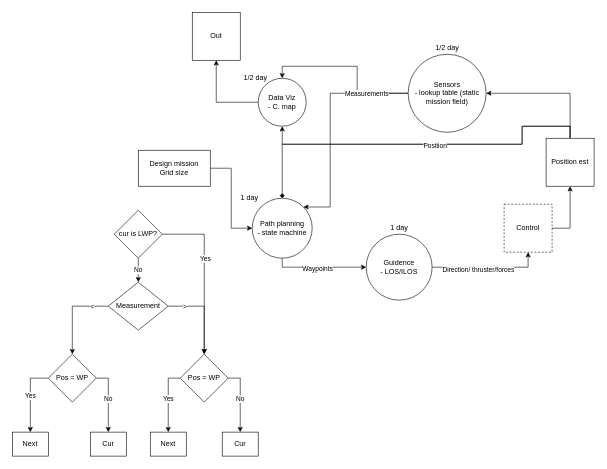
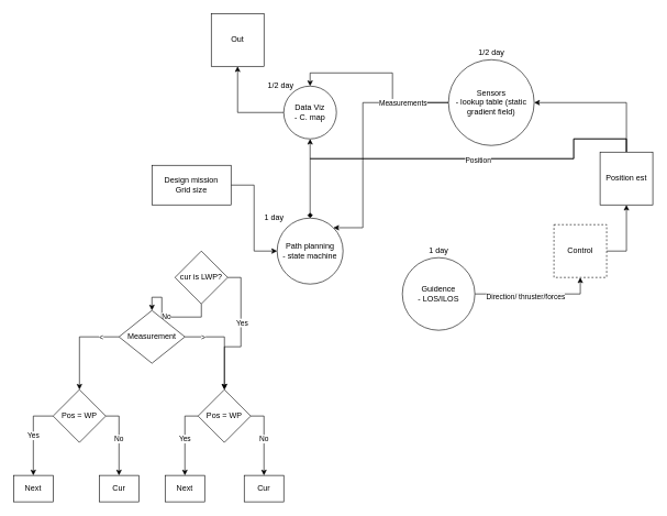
  <mxCell id="0" />
  <mxCell id="1" parent="0" />
  <mxCell id="2" style="edgeStyle=orthogonalEdgeStyle;rounded=0;orthogonalLoop=1;jettySize=auto;html=1;exitX=0;exitY=0.5;exitDx=0;exitDy=0;entryX=0.5;entryY=1;entryDx=0;entryDy=0;" edge="1" parent="1" source="3" target="21"><mxGeometry relative="1" as="geometry" /></mxCell>
  <mxCell id="3" value="Data Viz&lt;br&gt;- C. map" style="ellipse;whiteSpace=wrap;html=1;aspect=fixed;" vertex="1" parent="1"><mxGeometry x="430" y="130" width="80" height="80" as="geometry" /></mxCell>
  <mxCell id="4" style="edgeStyle=orthogonalEdgeStyle;rounded=0;orthogonalLoop=1;jettySize=auto;html=1;exitX=0;exitY=0.5;exitDx=0;exitDy=0;entryX=0.5;entryY=0;entryDx=0;entryDy=0;" edge="1" parent="1" source="7" target="3"><mxGeometry relative="1" as="geometry" /></mxCell>
  <mxCell id="5" style="edgeStyle=orthogonalEdgeStyle;rounded=0;orthogonalLoop=1;jettySize=auto;html=1;exitX=0;exitY=0.5;exitDx=0;exitDy=0;entryX=1;entryY=0;entryDx=0;entryDy=0;" edge="1" parent="1" source="7" target="10"><mxGeometry relative="1" as="geometry"><Array as="points"><mxPoint x="550" y="155" /><mxPoint x="550" y="345" /></Array></mxGeometry></mxCell>
  <mxCell id="6" value="Measurements" style="edgeLabel;html=1;align=center;verticalAlign=middle;resizable=0;points=[];" vertex="1" connectable="0" parent="5"><mxGeometry x="-0.715" relative="1" as="geometry"><mxPoint x="-18" as="offset" /></mxGeometry></mxCell>
- <mxCell id="7" value="Sensors&lt;br&gt;- lookup table (static mission field)" style="ellipse;whiteSpace=wrap;html=1;aspect=fixed;" vertex="1" parent="1"><mxGeometry x="680" y="90" width="130" height="130" as="geometry" /></mxCell>
- <mxCell id="8" style="edgeStyle=orthogonalEdgeStyle;rounded=0;orthogonalLoop=1;jettySize=auto;html=1;exitX=0.5;exitY=1;exitDx=0;exitDy=0;entryX=0;entryY=0.5;entryDx=0;entryDy=0;" edge="1" parent="1" source="10" target="13"><mxGeometry relative="1" as="geometry"><Array as="points"><mxPoint x="470" y="445" /></Array></mxGeometry></mxCell>
- <mxCell id="9" value="Waypoints" style="edgeLabel;html=1;align=center;verticalAlign=middle;resizable=0;points=[];" vertex="1" connectable="0" parent="8"><mxGeometry x="-0.056" y="-2" relative="1" as="geometry"><mxPoint as="offset" /></mxGeometry></mxCell>
+ <mxCell id="7" value="Sensors&lt;br&gt;- lookup table (static gradient field)" style="ellipse;whiteSpace=wrap;html=1;aspect=fixed;" vertex="1" parent="1"><mxGeometry x="680" y="90" width="130" height="130" as="geometry" /></mxCell>
  <mxCell id="10" value="Path planning&lt;br&gt;- state machine" style="ellipse;whiteSpace=wrap;html=1;aspect=fixed;" vertex="1" parent="1"><mxGeometry x="420" y="330" width="100" height="100" as="geometry" /></mxCell>
  <mxCell id="11" style="edgeStyle=orthogonalEdgeStyle;rounded=0;orthogonalLoop=1;jettySize=auto;html=1;exitX=1;exitY=0.5;exitDx=0;exitDy=0;entryX=0.5;entryY=1;entryDx=0;entryDy=0;" edge="1" parent="1" source="13" target="15"><mxGeometry relative="1" as="geometry" /></mxCell>
  <mxCell id="12" value="Direction/ thruster/forces" style="edgeLabel;html=1;align=center;verticalAlign=middle;resizable=0;points=[];" vertex="1" connectable="0" parent="11"><mxGeometry x="-0.176" y="-4" relative="1" as="geometry"><mxPoint as="offset" /></mxGeometry></mxCell>
  <mxCell id="13" value="Guidence&lt;br&gt;- LOS/ILOS" style="ellipse;whiteSpace=wrap;html=1;aspect=fixed;" vertex="1" parent="1"><mxGeometry x="610" y="390" width="110" height="110" as="geometry" /></mxCell>
  <mxCell id="14" style="edgeStyle=orthogonalEdgeStyle;rounded=0;orthogonalLoop=1;jettySize=auto;html=1;exitX=1;exitY=0.5;exitDx=0;exitDy=0;entryX=0.5;entryY=1;entryDx=0;entryDy=0;" edge="1" parent="1" source="15" target="20"><mxGeometry relative="1" as="geometry" /></mxCell>
  <mxCell id="15" value="Control" style="whiteSpace=wrap;html=1;aspect=fixed;dashed=1;" vertex="1" parent="1"><mxGeometry x="840" y="340" width="80" height="80" as="geometry" /></mxCell>
  <mxCell id="16" style="edgeStyle=orthogonalEdgeStyle;rounded=0;orthogonalLoop=1;jettySize=auto;html=1;exitX=0.5;exitY=0;exitDx=0;exitDy=0;entryX=1;entryY=0.5;entryDx=0;entryDy=0;" edge="1" parent="1" source="20" target="7"><mxGeometry relative="1" as="geometry" /></mxCell>
  <mxCell id="17" style="edgeStyle=orthogonalEdgeStyle;rounded=0;orthogonalLoop=1;jettySize=auto;html=1;exitX=0.5;exitY=0;exitDx=0;exitDy=0;entryX=0.5;entryY=1;entryDx=0;entryDy=0;" edge="1" parent="1" source="20" target="3"><mxGeometry relative="1" as="geometry"><Array as="points"><mxPoint x="950" y="210" /><mxPoint x="870" y="210" /><mxPoint x="870" y="240" /><mxPoint x="470" y="240" /></Array></mxGeometry></mxCell>
  <mxCell id="18" style="edgeStyle=orthogonalEdgeStyle;rounded=0;orthogonalLoop=1;jettySize=auto;html=1;exitX=0.5;exitY=0;exitDx=0;exitDy=0;entryX=0.5;entryY=0;entryDx=0;entryDy=0;endArrow=diamond;" edge="1" parent="1" source="20" target="10"><mxGeometry relative="1" as="geometry"><Array as="points"><mxPoint x="950" y="210" /><mxPoint x="870" y="210" /><mxPoint x="870" y="240" /><mxPoint x="470" y="240" /></Array></mxGeometry></mxCell>
  <mxCell id="19" value="Position" style="edgeLabel;html=1;align=center;verticalAlign=middle;resizable=0;points=[];" vertex="1" connectable="0" parent="18"><mxGeometry x="-0.11" y="2" relative="1" as="geometry"><mxPoint as="offset" /></mxGeometry></mxCell>
  <mxCell id="20" value="Position est" style="whiteSpace=wrap;html=1;aspect=fixed;" vertex="1" parent="1"><mxGeometry x="910" y="230" width="80" height="80" as="geometry" /></mxCell>
  <mxCell id="21" value="Out" style="whiteSpace=wrap;html=1;aspect=fixed;" vertex="1" parent="1"><mxGeometry x="320" y="20" width="80" height="80" as="geometry" /></mxCell>
  <mxCell id="22" value="1/2 day" style="text;html=1;align=center;verticalAlign=middle;resizable=0;points=[];autosize=1;strokeColor=none;" vertex="1" parent="1"><mxGeometry x="400" y="120" width="50" height="20" as="geometry" /></mxCell>
  <mxCell id="23" value="1 day" style="text;html=1;align=center;verticalAlign=middle;resizable=0;points=[];autosize=1;strokeColor=none;" vertex="1" parent="1"><mxGeometry x="390" y="320" width="50" height="20" as="geometry" /></mxCell>
  <mxCell id="24" value="1/2 day" style="text;html=1;align=center;verticalAlign=middle;resizable=0;points=[];autosize=1;strokeColor=none;" vertex="1" parent="1"><mxGeometry x="720" y="70" width="50" height="20" as="geometry" /></mxCell>
  <mxCell id="25" value="1 day" style="text;html=1;align=center;verticalAlign=middle;resizable=0;points=[];autosize=1;strokeColor=none;" vertex="1" parent="1"><mxGeometry x="640" y="370" width="50" height="20" as="geometry" /></mxCell>
  <mxCell id="26" value="No" style="edgeStyle=orthogonalEdgeStyle;rounded=0;orthogonalLoop=1;jettySize=auto;html=1;exitX=0.5;exitY=1;exitDx=0;exitDy=0;entryX=0.5;entryY=0;entryDx=0;entryDy=0;" edge="1" parent="1" source="29" target="34"><mxGeometry relative="1" as="geometry" /></mxCell>
  <mxCell id="27" style="edgeStyle=orthogonalEdgeStyle;rounded=0;orthogonalLoop=1;jettySize=auto;html=1;exitX=1;exitY=0.5;exitDx=0;exitDy=0;entryX=0.5;entryY=0;entryDx=0;entryDy=0;" edge="1" parent="1" source="29" target="40"><mxGeometry relative="1" as="geometry"><mxPoint x="340" y="510" as="targetPoint" /></mxGeometry></mxCell>
  <mxCell id="28" value="Yes" style="edgeLabel;html=1;align=center;verticalAlign=middle;resizable=0;points=[];" vertex="1" connectable="0" parent="27"><mxGeometry x="-0.184" y="1" relative="1" as="geometry"><mxPoint as="offset" /></mxGeometry></mxCell>
- <mxCell id="29" value="cur is LWP?" style="rhombus;whiteSpace=wrap;html=1;" vertex="1" parent="1"><mxGeometry x="190" y="350" width="80" height="80" as="geometry" /></mxCell>
+ <mxCell id="29" value="cur is LWP?" style="rhombus;whiteSpace=wrap;html=1;" vertex="1" parent="1"><mxGeometry x="265" y="380" width="80" height="80" as="geometry" /></mxCell>
  <mxCell id="30" style="edgeStyle=orthogonalEdgeStyle;rounded=0;orthogonalLoop=1;jettySize=auto;html=1;exitX=0;exitY=0.5;exitDx=0;exitDy=0;entryX=0.5;entryY=0;entryDx=0;entryDy=0;" edge="1" parent="1" source="34" target="37"><mxGeometry relative="1" as="geometry" /></mxCell>
  <mxCell id="31" value="&amp;lt;" style="edgeLabel;html=1;align=center;verticalAlign=middle;resizable=0;points=[];" vertex="1" connectable="0" parent="30"><mxGeometry x="-0.727" y="1" relative="1" as="geometry"><mxPoint x="-9" y="-1" as="offset" /></mxGeometry></mxCell>
  <mxCell id="32" style="edgeStyle=orthogonalEdgeStyle;rounded=0;orthogonalLoop=1;jettySize=auto;html=1;exitX=1;exitY=0.5;exitDx=0;exitDy=0;entryX=0.5;entryY=0;entryDx=0;entryDy=0;" edge="1" parent="1" source="34" target="40"><mxGeometry relative="1" as="geometry" /></mxCell>
  <mxCell id="33" value="&amp;gt;" style="edgeLabel;html=1;align=center;verticalAlign=middle;resizable=0;points=[];" vertex="1" connectable="0" parent="32"><mxGeometry x="-0.39" relative="1" as="geometry"><mxPoint x="-16" as="offset" /></mxGeometry></mxCell>
  <mxCell id="34" value="Measurement" style="rhombus;whiteSpace=wrap;html=1;" vertex="1" parent="1"><mxGeometry x="180" y="470" width="100" height="80" as="geometry" /></mxCell>
  <mxCell id="35" value="No" style="edgeStyle=orthogonalEdgeStyle;rounded=0;orthogonalLoop=1;jettySize=auto;html=1;exitX=1;exitY=0.5;exitDx=0;exitDy=0;entryX=0.5;entryY=0;entryDx=0;entryDy=0;" edge="1" parent="1" source="37" target="42"><mxGeometry relative="1" as="geometry"><mxPoint x="180" y="710" as="targetPoint" /></mxGeometry></mxCell>
  <mxCell id="36" value="Yes" style="edgeStyle=orthogonalEdgeStyle;rounded=0;orthogonalLoop=1;jettySize=auto;html=1;exitX=0;exitY=0.5;exitDx=0;exitDy=0;entryX=0.5;entryY=0;entryDx=0;entryDy=0;" edge="1" parent="1" source="37" target="41"><mxGeometry relative="1" as="geometry"><mxPoint x="60" y="710" as="targetPoint" /></mxGeometry></mxCell>
  <mxCell id="37" value="Pos = WP" style="rhombus;whiteSpace=wrap;html=1;" vertex="1" parent="1"><mxGeometry x="80" y="590" width="80" height="80" as="geometry" /></mxCell>
  <mxCell id="38" value="Yes" style="edgeStyle=orthogonalEdgeStyle;rounded=0;orthogonalLoop=1;jettySize=auto;html=1;exitX=0;exitY=0.5;exitDx=0;exitDy=0;entryX=0.5;entryY=0;entryDx=0;entryDy=0;" edge="1" parent="1" source="40" target="44"><mxGeometry relative="1" as="geometry"><mxPoint x="280" y="710" as="targetPoint" /></mxGeometry></mxCell>
  <mxCell id="39" value="No" style="edgeStyle=orthogonalEdgeStyle;rounded=0;orthogonalLoop=1;jettySize=auto;html=1;exitX=1;exitY=0.5;exitDx=0;exitDy=0;entryX=0.5;entryY=0;entryDx=0;entryDy=0;" edge="1" parent="1" source="40" target="43"><mxGeometry relative="1" as="geometry"><mxPoint x="400" y="710" as="targetPoint" /></mxGeometry></mxCell>
  <mxCell id="40" value="Pos = WP" style="rhombus;whiteSpace=wrap;html=1;" vertex="1" parent="1"><mxGeometry x="300" y="590" width="80" height="80" as="geometry" /></mxCell>
  <mxCell id="41" value="Next" style="rounded=0;whiteSpace=wrap;html=1;" vertex="1" parent="1"><mxGeometry x="20" y="720" width="60" height="40" as="geometry" /></mxCell>
  <mxCell id="42" value="Cur" style="rounded=0;whiteSpace=wrap;html=1;" vertex="1" parent="1"><mxGeometry x="150" y="720" width="60" height="40" as="geometry" /></mxCell>
  <mxCell id="43" value="Cur" style="rounded=0;whiteSpace=wrap;html=1;" vertex="1" parent="1"><mxGeometry x="370" y="720" width="60" height="40" as="geometry" /></mxCell>
  <mxCell id="44" value="Next" style="rounded=0;whiteSpace=wrap;html=1;" vertex="1" parent="1"><mxGeometry x="250" y="720" width="60" height="40" as="geometry" /></mxCell>
  <mxCell id="45" style="edgeStyle=orthogonalEdgeStyle;rounded=0;orthogonalLoop=1;jettySize=auto;html=1;exitX=1;exitY=0.5;exitDx=0;exitDy=0;entryX=0;entryY=0.5;entryDx=0;entryDy=0;" edge="1" parent="1" source="46" target="10"><mxGeometry relative="1" as="geometry" /></mxCell>
  <mxCell id="46" value="Design mission&lt;br&gt;Grid size" style="rounded=0;whiteSpace=wrap;html=1;" vertex="1" parent="1"><mxGeometry y="250" width="120" height="60" as="geometry" x="230" /></mxCell>
